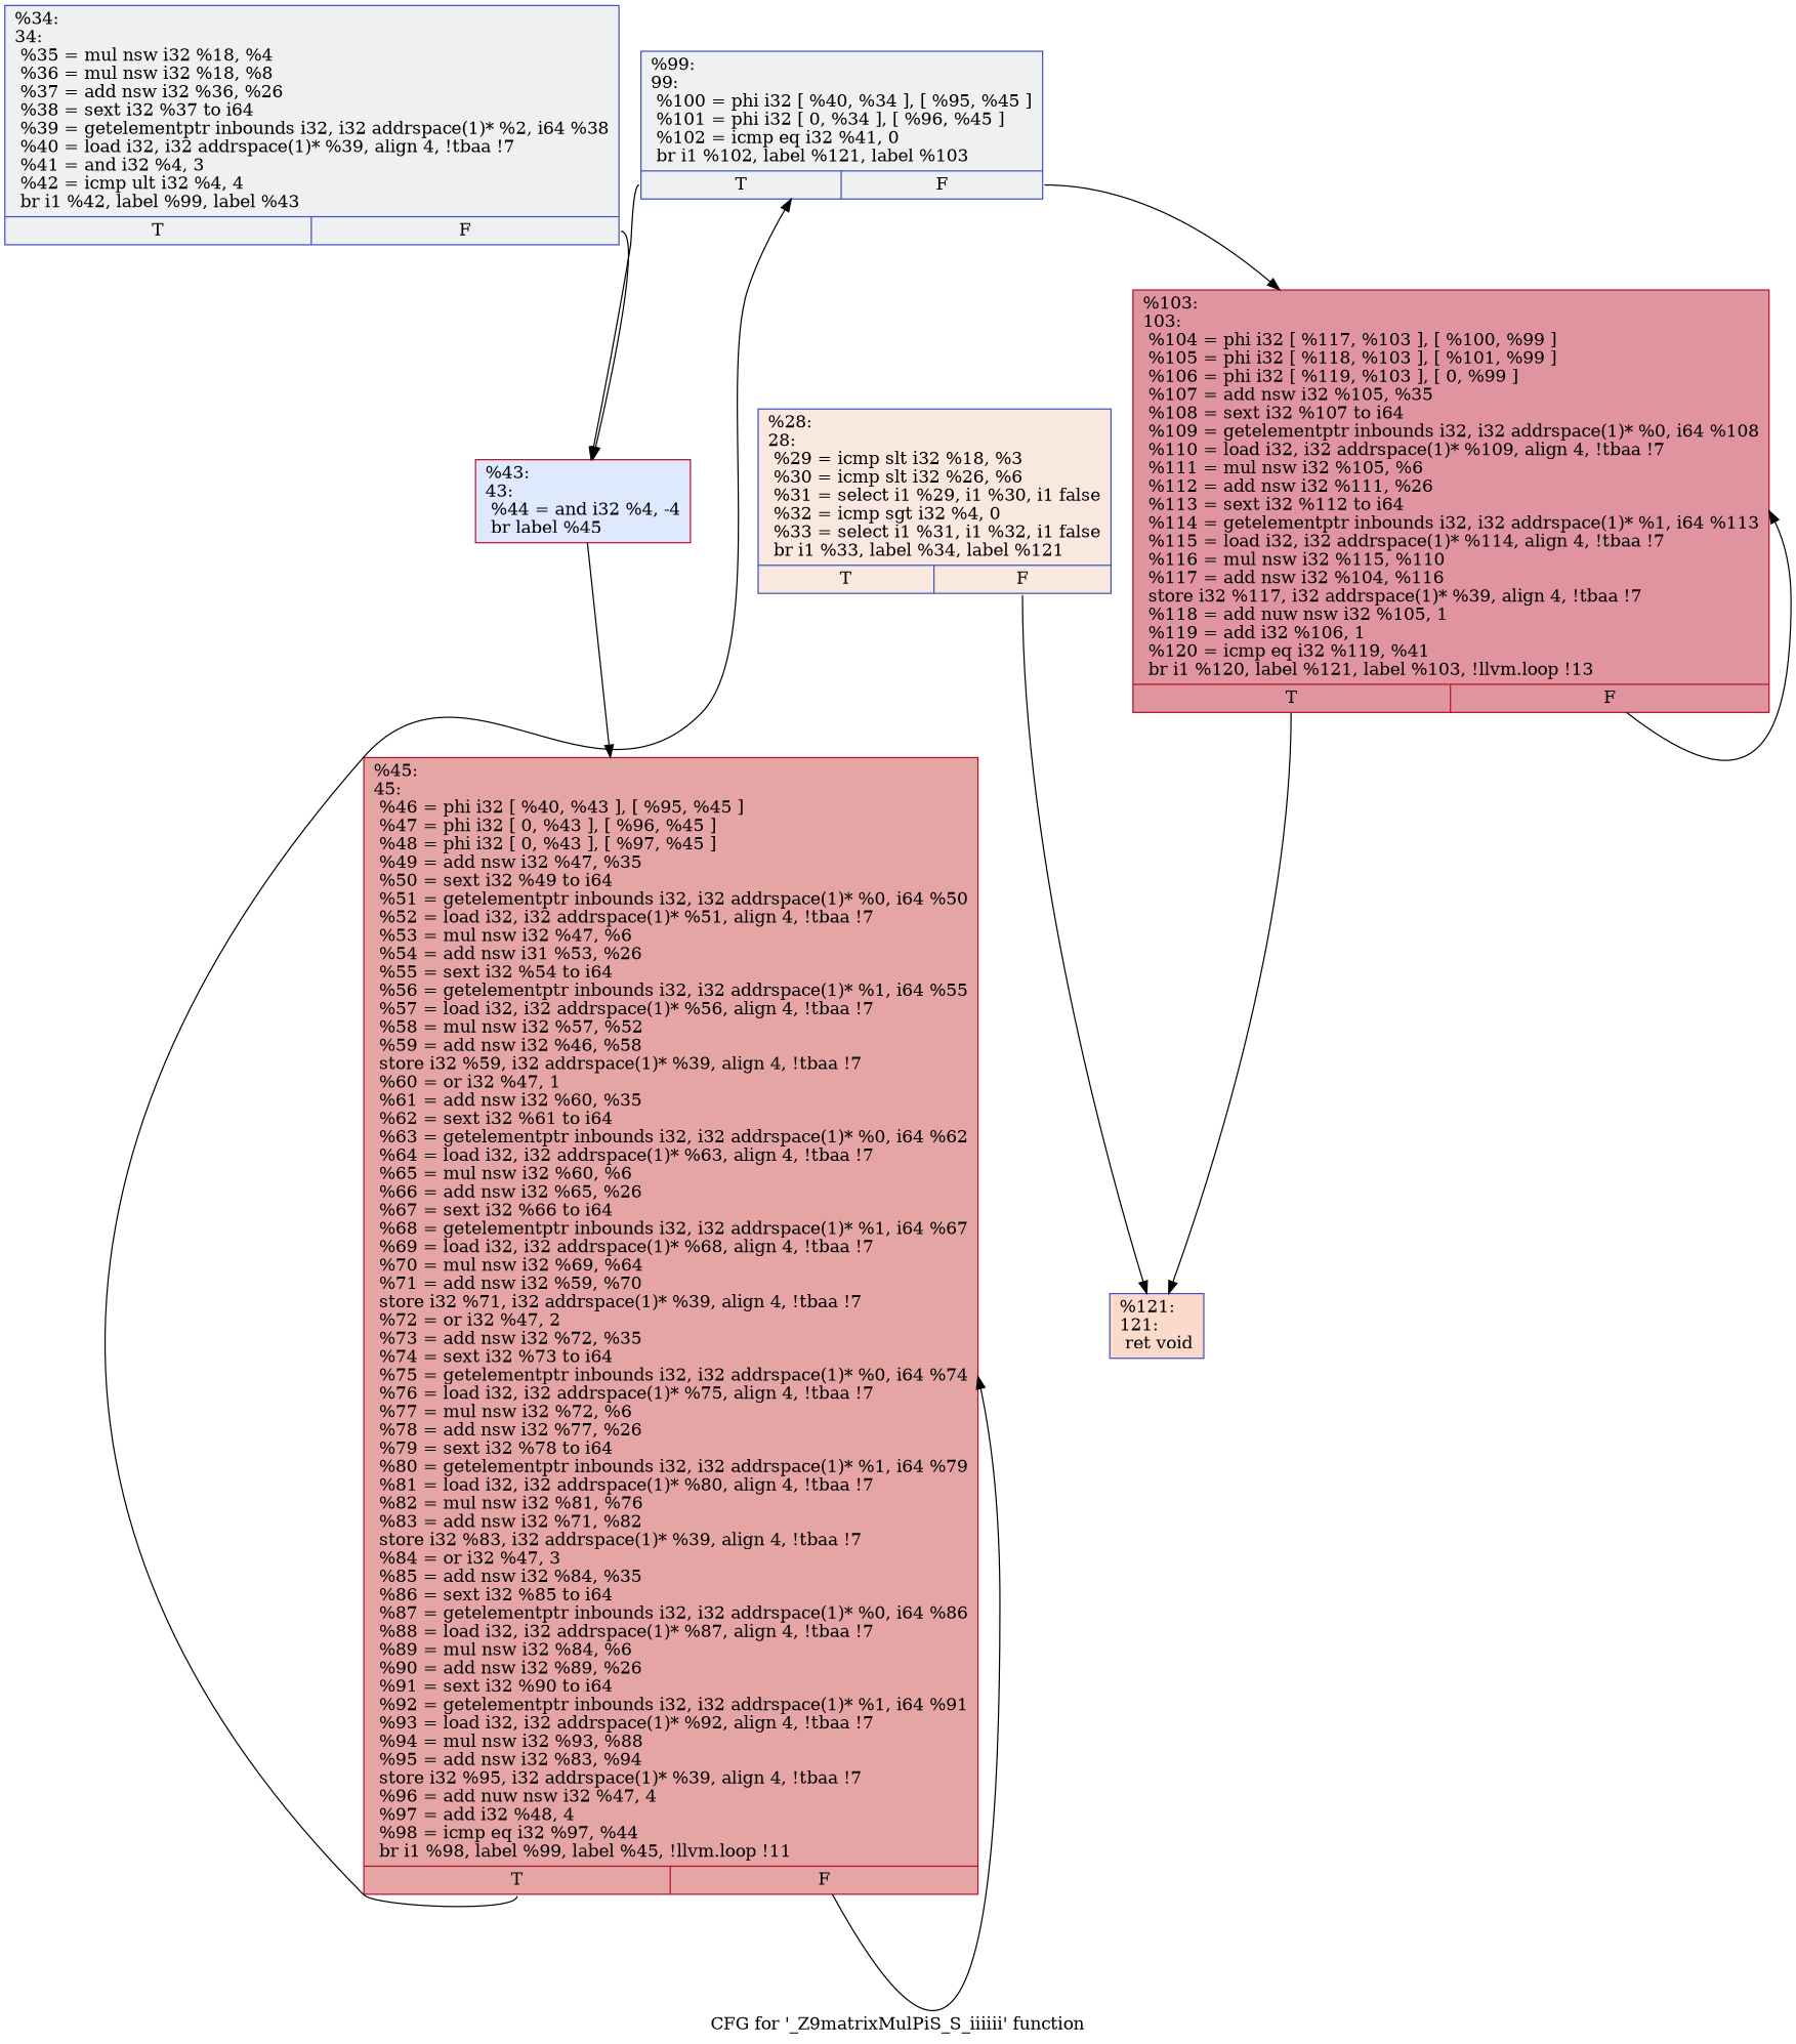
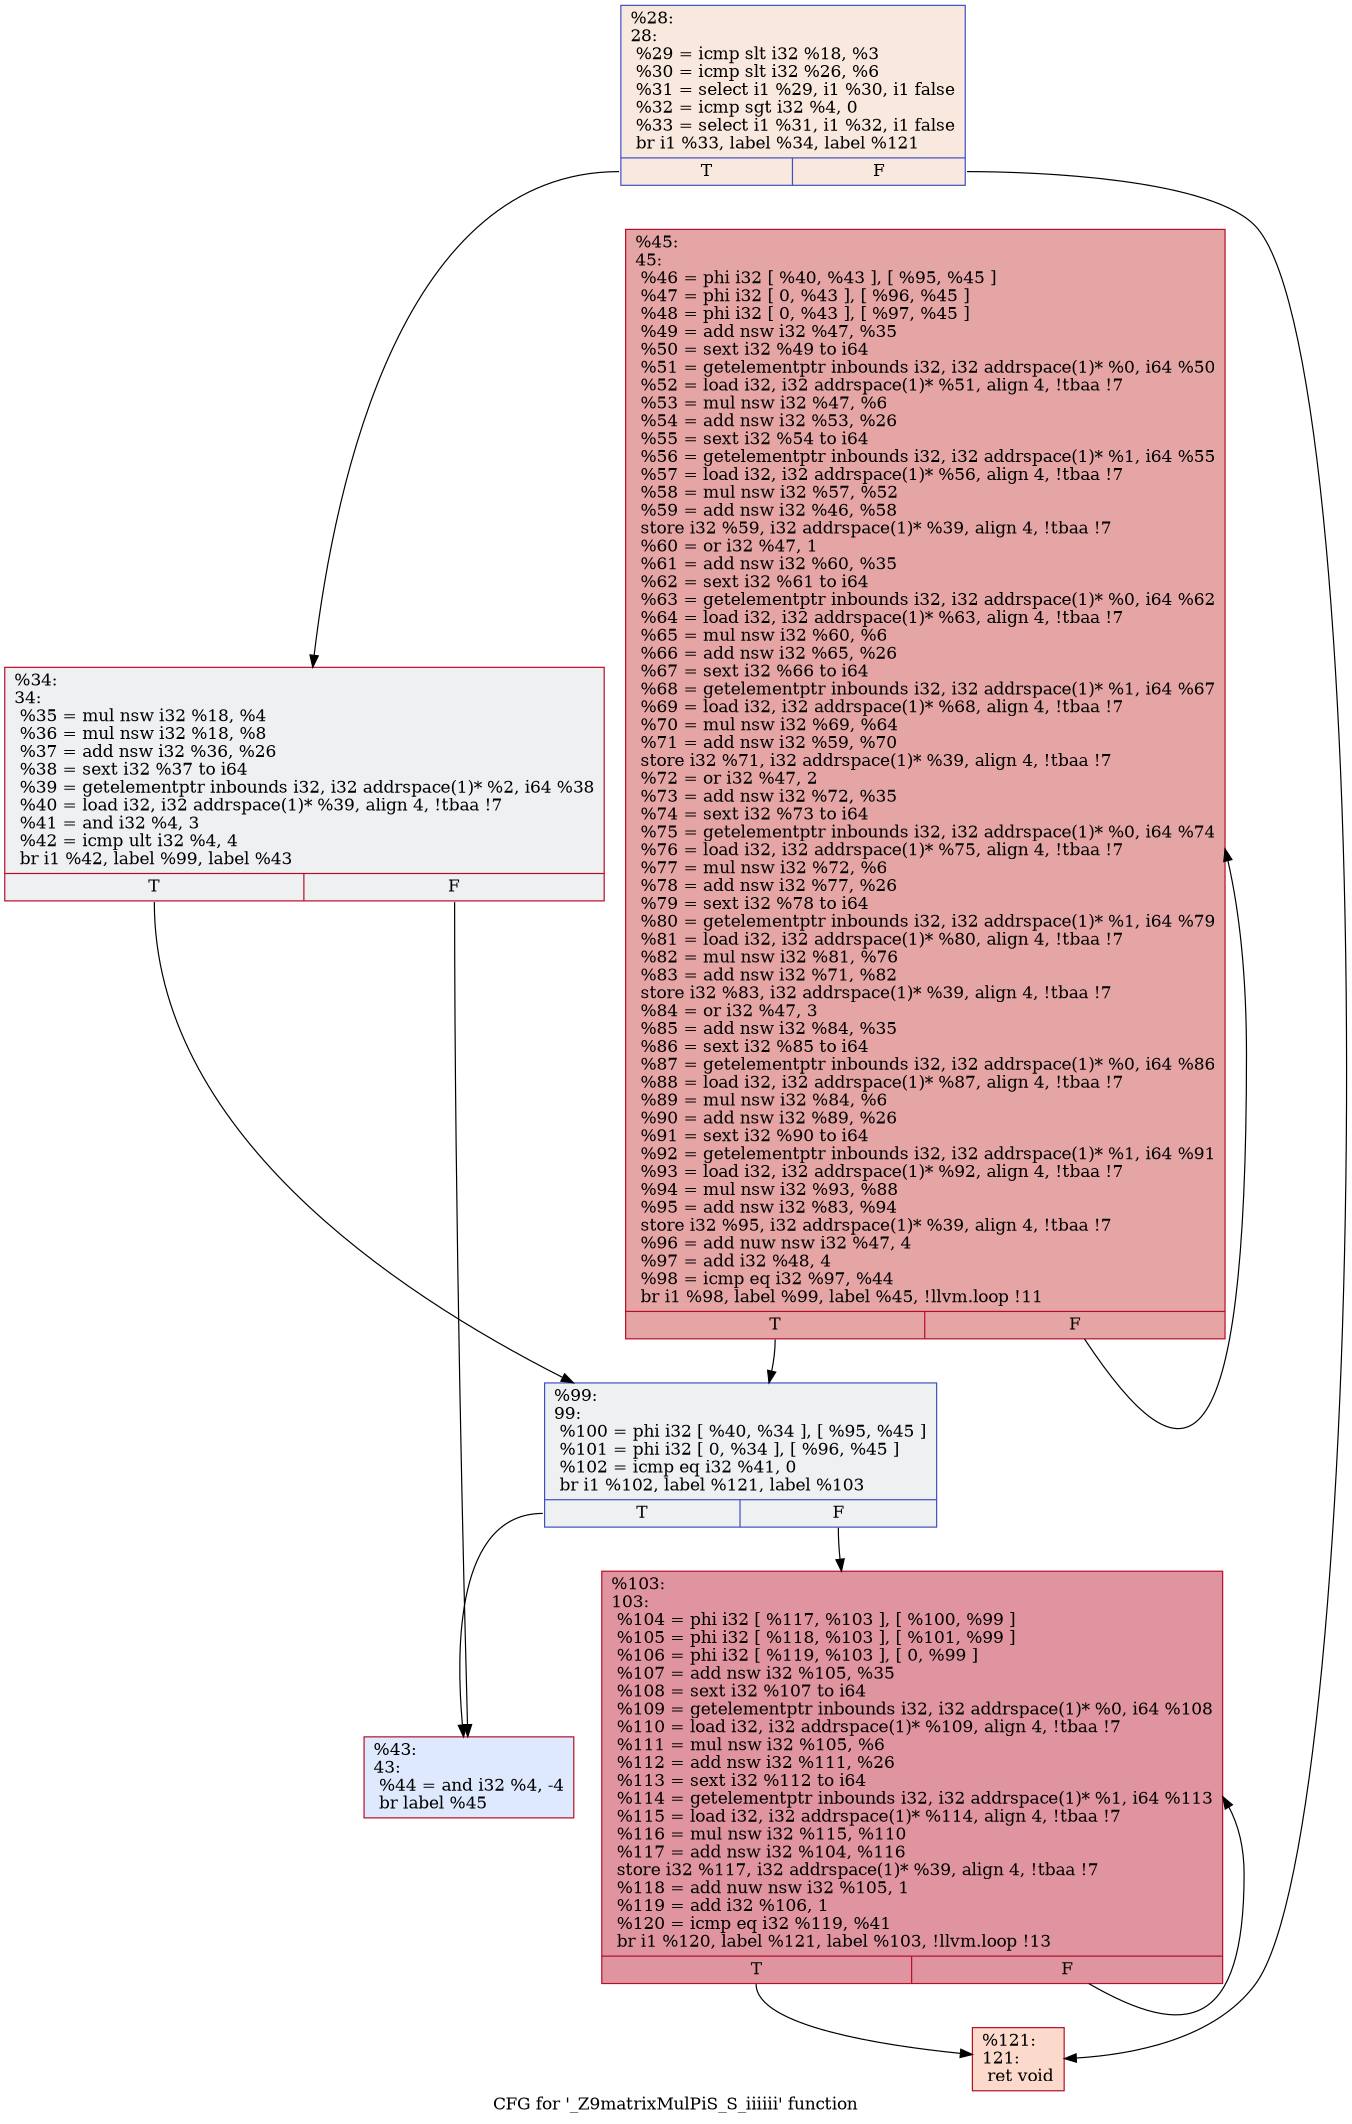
  digraph {
    label="CFG for '_Z9matrixMulPiS_S_iiiiii' function"
    node [color="#3d50c3ff" fillcolor="#d9dce170" shape=record style=filled]
    edge [tailport=s0]
    n1 [fillcolor="#f2cab570" label="{%28:\l28:                                               \l  %29 = icmp slt i32 %18, %3\l  %30 = icmp slt i32 %26, %6\l  %31 = select i1 %29, i1 %30, i1 false\l  %32 = icmp sgt i32 %4, 0\l  %33 = select i1 %31, i1 %32, i1 false\l  br i1 %33, label %34, label %121\l|{<s0>T|<s1>F}}"]
-   n2 [fillcolor="#f7a88970" label="{%121:\l121:                                              \l  ret void\l}"]
-   n3 [label="{%34:\l34:                                               \l  %35 = mul nsw i32 %18, %4\l  %36 = mul nsw i32 %18, %8\l  %37 = add nsw i32 %36, %26\l  %38 = sext i32 %37 to i64\l  %39 = getelementptr inbounds i32, i32 addrspace(1)* %2, i64 %38\l  %40 = load i32, i32 addrspace(1)* %39, align 4, !tbaa !7\l  %41 = and i32 %4, 3\l  %42 = icmp ult i32 %4, 4\l  br i1 %42, label %99, label %43\l|{<s0>T|<s1>F}}"]
+   n2 [color="#b70d28ff" fillcolor="#f7a88970" label="{%121:\l121:                                              \l  ret void\l}"]
+   n3 [color="#b70d28ff" label="{%34:\l34:                                               \l  %35 = mul nsw i32 %18, %4\l  %36 = mul nsw i32 %18, %8\l  %37 = add nsw i32 %36, %26\l  %38 = sext i32 %37 to i64\l  %39 = getelementptr inbounds i32, i32 addrspace(1)* %2, i64 %38\l  %40 = load i32, i32 addrspace(1)* %39, align 4, !tbaa !7\l  %41 = and i32 %4, 3\l  %42 = icmp ult i32 %4, 4\l  br i1 %42, label %99, label %43\l|{<s0>T|<s1>F}}"]
    n4 [label="{%99:\l99:                                               \l  %100 = phi i32 [ %40, %34 ], [ %95, %45 ]\l  %101 = phi i32 [ 0, %34 ], [ %96, %45 ]\l  %102 = icmp eq i32 %41, 0\l  br i1 %102, label %121, label %103\l|{<s0>T|<s1>F}}"]
    n5 [color="#b70d28ff" fillcolor="#b5cdfa70" label="{%43:\l43:                                               \l  %44 = and i32 %4, -4\l  br label %45\l}"]
    n6 [color="#b70d28ff" fillcolor="#b70d2870" label="{%103:\l103:                                              \l  %104 = phi i32 [ %117, %103 ], [ %100, %99 ]\l  %105 = phi i32 [ %118, %103 ], [ %101, %99 ]\l  %106 = phi i32 [ %119, %103 ], [ 0, %99 ]\l  %107 = add nsw i32 %105, %35\l  %108 = sext i32 %107 to i64\l  %109 = getelementptr inbounds i32, i32 addrspace(1)* %0, i64 %108\l  %110 = load i32, i32 addrspace(1)* %109, align 4, !tbaa !7\l  %111 = mul nsw i32 %105, %6\l  %112 = add nsw i32 %111, %26\l  %113 = sext i32 %112 to i64\l  %114 = getelementptr inbounds i32, i32 addrspace(1)* %1, i64 %113\l  %115 = load i32, i32 addrspace(1)* %114, align 4, !tbaa !7\l  %116 = mul nsw i32 %115, %110\l  %117 = add nsw i32 %104, %116\l  store i32 %117, i32 addrspace(1)* %39, align 4, !tbaa !7\l  %118 = add nuw nsw i32 %105, 1\l  %119 = add i32 %106, 1\l  %120 = icmp eq i32 %119, %41\l  br i1 %120, label %121, label %103, !llvm.loop !13\l|{<s0>T|<s1>F}}"]
-   n7 [color="#b70d28ff" fillcolor="#c5333470" label="{%45:\l45:                                               \l  %46 = phi i32 [ %40, %43 ], [ %95, %45 ]\l  %47 = phi i32 [ 0, %43 ], [ %96, %45 ]\l  %48 = phi i32 [ 0, %43 ], [ %97, %45 ]\l  %49 = add nsw i32 %47, %35\l  %50 = sext i32 %49 to i64\l  %51 = getelementptr inbounds i32, i32 addrspace(1)* %0, i64 %50\l  %52 = load i32, i32 addrspace(1)* %51, align 4, !tbaa !7\l  %53 = mul nsw i32 %47, %6\l  %54 = add nsw i31 %53, %26\l  %55 = sext i32 %54 to i64\l  %56 = getelementptr inbounds i32, i32 addrspace(1)* %1, i64 %55\l  %57 = load i32, i32 addrspace(1)* %56, align 4, !tbaa !7\l  %58 = mul nsw i32 %57, %52\l  %59 = add nsw i32 %46, %58\l  store i32 %59, i32 addrspace(1)* %39, align 4, !tbaa !7\l  %60 = or i32 %47, 1\l  %61 = add nsw i32 %60, %35\l  %62 = sext i32 %61 to i64\l  %63 = getelementptr inbounds i32, i32 addrspace(1)* %0, i64 %62\l  %64 = load i32, i32 addrspace(1)* %63, align 4, !tbaa !7\l  %65 = mul nsw i32 %60, %6\l  %66 = add nsw i32 %65, %26\l  %67 = sext i32 %66 to i64\l  %68 = getelementptr inbounds i32, i32 addrspace(1)* %1, i64 %67\l  %69 = load i32, i32 addrspace(1)* %68, align 4, !tbaa !7\l  %70 = mul nsw i32 %69, %64\l  %71 = add nsw i32 %59, %70\l  store i32 %71, i32 addrspace(1)* %39, align 4, !tbaa !7\l  %72 = or i32 %47, 2\l  %73 = add nsw i32 %72, %35\l  %74 = sext i32 %73 to i64\l  %75 = getelementptr inbounds i32, i32 addrspace(1)* %0, i64 %74\l  %76 = load i32, i32 addrspace(1)* %75, align 4, !tbaa !7\l  %77 = mul nsw i32 %72, %6\l  %78 = add nsw i32 %77, %26\l  %79 = sext i32 %78 to i64\l  %80 = getelementptr inbounds i32, i32 addrspace(1)* %1, i64 %79\l  %81 = load i32, i32 addrspace(1)* %80, align 4, !tbaa !7\l  %82 = mul nsw i32 %81, %76\l  %83 = add nsw i32 %71, %82\l  store i32 %83, i32 addrspace(1)* %39, align 4, !tbaa !7\l  %84 = or i32 %47, 3\l  %85 = add nsw i32 %84, %35\l  %86 = sext i32 %85 to i64\l  %87 = getelementptr inbounds i32, i32 addrspace(1)* %0, i64 %86\l  %88 = load i32, i32 addrspace(1)* %87, align 4, !tbaa !7\l  %89 = mul nsw i32 %84, %6\l  %90 = add nsw i32 %89, %26\l  %91 = sext i32 %90 to i64\l  %92 = getelementptr inbounds i32, i32 addrspace(1)* %1, i64 %91\l  %93 = load i32, i32 addrspace(1)* %92, align 4, !tbaa !7\l  %94 = mul nsw i32 %93, %88\l  %95 = add nsw i32 %83, %94\l  store i32 %95, i32 addrspace(1)* %39, align 4, !tbaa !7\l  %96 = add nuw nsw i32 %47, 4\l  %97 = add i32 %48, 4\l  %98 = icmp eq i32 %97, %44\l  br i1 %98, label %99, label %45, !llvm.loop !11\l|{<s0>T|<s1>F}}"]
+   n7 [color="#b70d28ff" fillcolor="#c5333470" label="{%45:\l45:                                               \l  %46 = phi i32 [ %40, %43 ], [ %95, %45 ]\l  %47 = phi i32 [ 0, %43 ], [ %96, %45 ]\l  %48 = phi i32 [ 0, %43 ], [ %97, %45 ]\l  %49 = add nsw i32 %47, %35\l  %50 = sext i32 %49 to i64\l  %51 = getelementptr inbounds i32, i32 addrspace(1)* %0, i64 %50\l  %52 = load i32, i32 addrspace(1)* %51, align 4, !tbaa !7\l  %53 = mul nsw i32 %47, %6\l  %54 = add nsw i32 %53, %26\l  %55 = sext i32 %54 to i64\l  %56 = getelementptr inbounds i32, i32 addrspace(1)* %1, i64 %55\l  %57 = load i32, i32 addrspace(1)* %56, align 4, !tbaa !7\l  %58 = mul nsw i32 %57, %52\l  %59 = add nsw i32 %46, %58\l  store i32 %59, i32 addrspace(1)* %39, align 4, !tbaa !7\l  %60 = or i32 %47, 1\l  %61 = add nsw i32 %60, %35\l  %62 = sext i32 %61 to i64\l  %63 = getelementptr inbounds i32, i32 addrspace(1)* %0, i64 %62\l  %64 = load i32, i32 addrspace(1)* %63, align 4, !tbaa !7\l  %65 = mul nsw i32 %60, %6\l  %66 = add nsw i32 %65, %26\l  %67 = sext i32 %66 to i64\l  %68 = getelementptr inbounds i32, i32 addrspace(1)* %1, i64 %67\l  %69 = load i32, i32 addrspace(1)* %68, align 4, !tbaa !7\l  %70 = mul nsw i32 %69, %64\l  %71 = add nsw i32 %59, %70\l  store i32 %71, i32 addrspace(1)* %39, align 4, !tbaa !7\l  %72 = or i32 %47, 2\l  %73 = add nsw i32 %72, %35\l  %74 = sext i32 %73 to i64\l  %75 = getelementptr inbounds i32, i32 addrspace(1)* %0, i64 %74\l  %76 = load i32, i32 addrspace(1)* %75, align 4, !tbaa !7\l  %77 = mul nsw i32 %72, %6\l  %78 = add nsw i32 %77, %26\l  %79 = sext i32 %78 to i64\l  %80 = getelementptr inbounds i32, i32 addrspace(1)* %1, i64 %79\l  %81 = load i32, i32 addrspace(1)* %80, align 4, !tbaa !7\l  %82 = mul nsw i32 %81, %76\l  %83 = add nsw i32 %71, %82\l  store i32 %83, i32 addrspace(1)* %39, align 4, !tbaa !7\l  %84 = or i32 %47, 3\l  %85 = add nsw i32 %84, %35\l  %86 = sext i32 %85 to i64\l  %87 = getelementptr inbounds i32, i32 addrspace(1)* %0, i64 %86\l  %88 = load i32, i32 addrspace(1)* %87, align 4, !tbaa !7\l  %89 = mul nsw i32 %84, %6\l  %90 = add nsw i32 %89, %26\l  %91 = sext i32 %90 to i64\l  %92 = getelementptr inbounds i32, i32 addrspace(1)* %1, i64 %91\l  %93 = load i32, i32 addrspace(1)* %92, align 4, !tbaa !7\l  %94 = mul nsw i32 %93, %88\l  %95 = add nsw i32 %83, %94\l  store i32 %95, i32 addrspace(1)* %39, align 4, !tbaa !7\l  %96 = add nuw nsw i32 %47, 4\l  %97 = add i32 %48, 4\l  %98 = icmp eq i32 %97, %44\l  br i1 %98, label %99, label %45, !llvm.loop !11\l|{<s0>T|<s1>F}}"]
    n1 -> n2 [tailport=s1]
+   n1 -> n3
+   n3 -> n4
    n3 -> n5 [tailport=s1]
    n4 -> n5
    n4 -> n6 [tailport=s1]
-   n5 -> n7
    n6 -> n2
    n6 -> n6 [tailport=s1]
    n7 -> n4
    n7 -> n7 [tailport=s1]
  }
